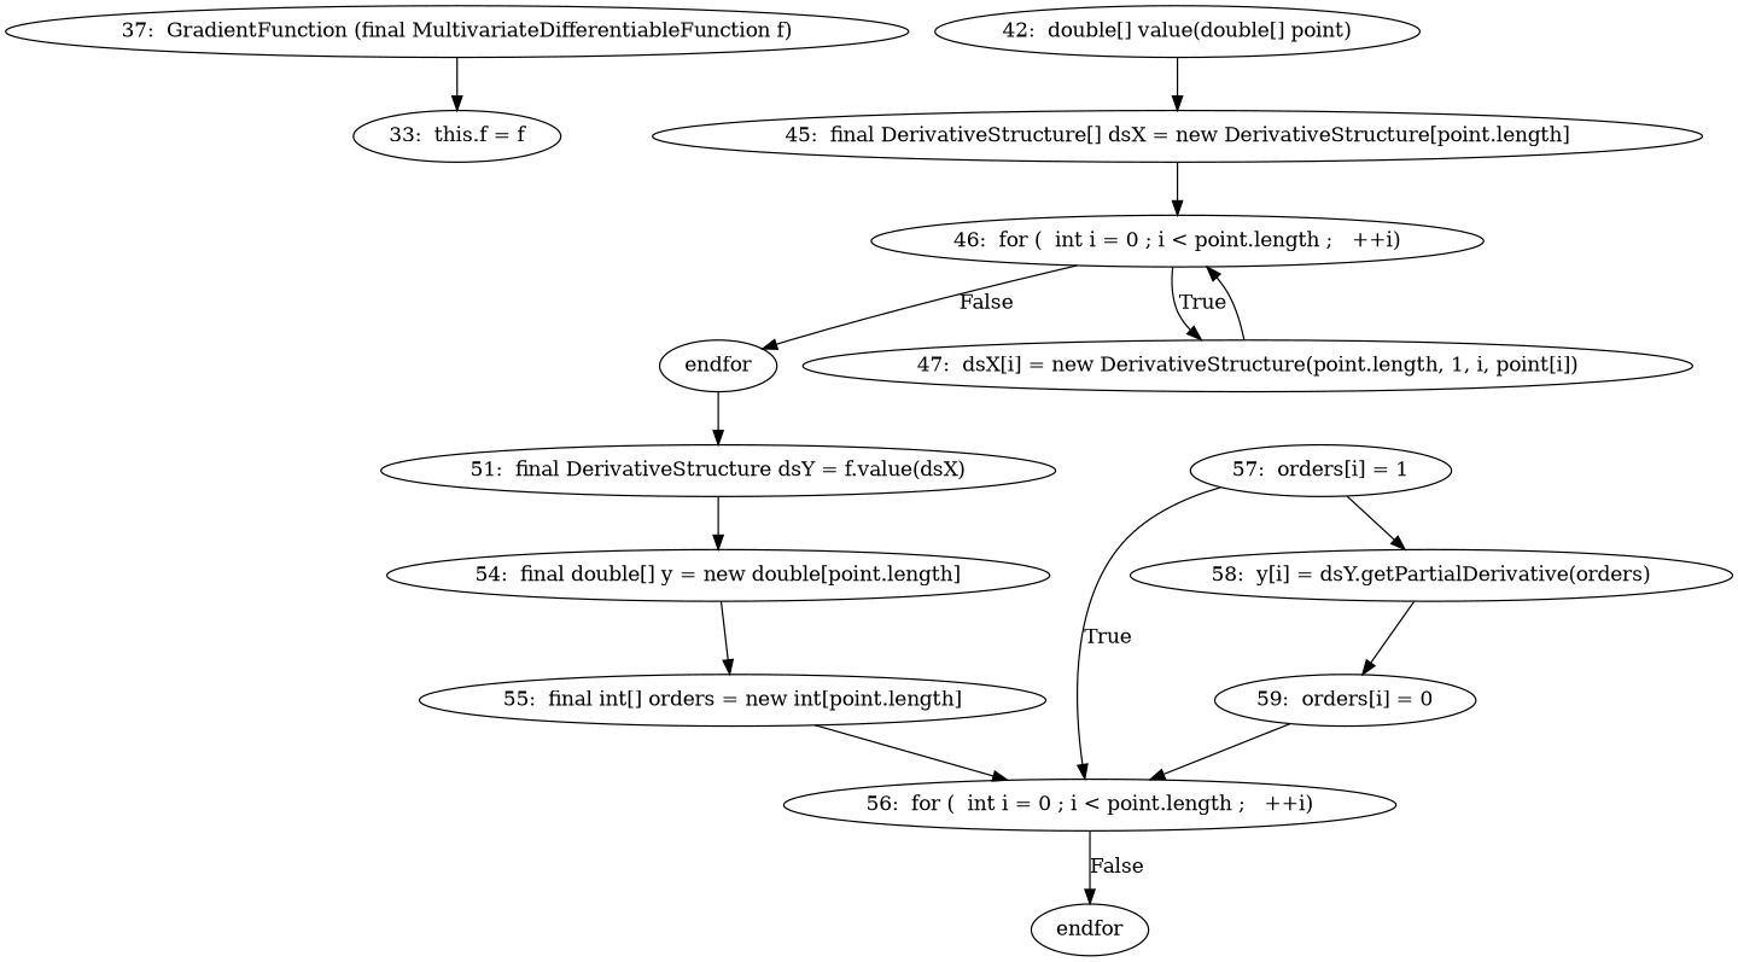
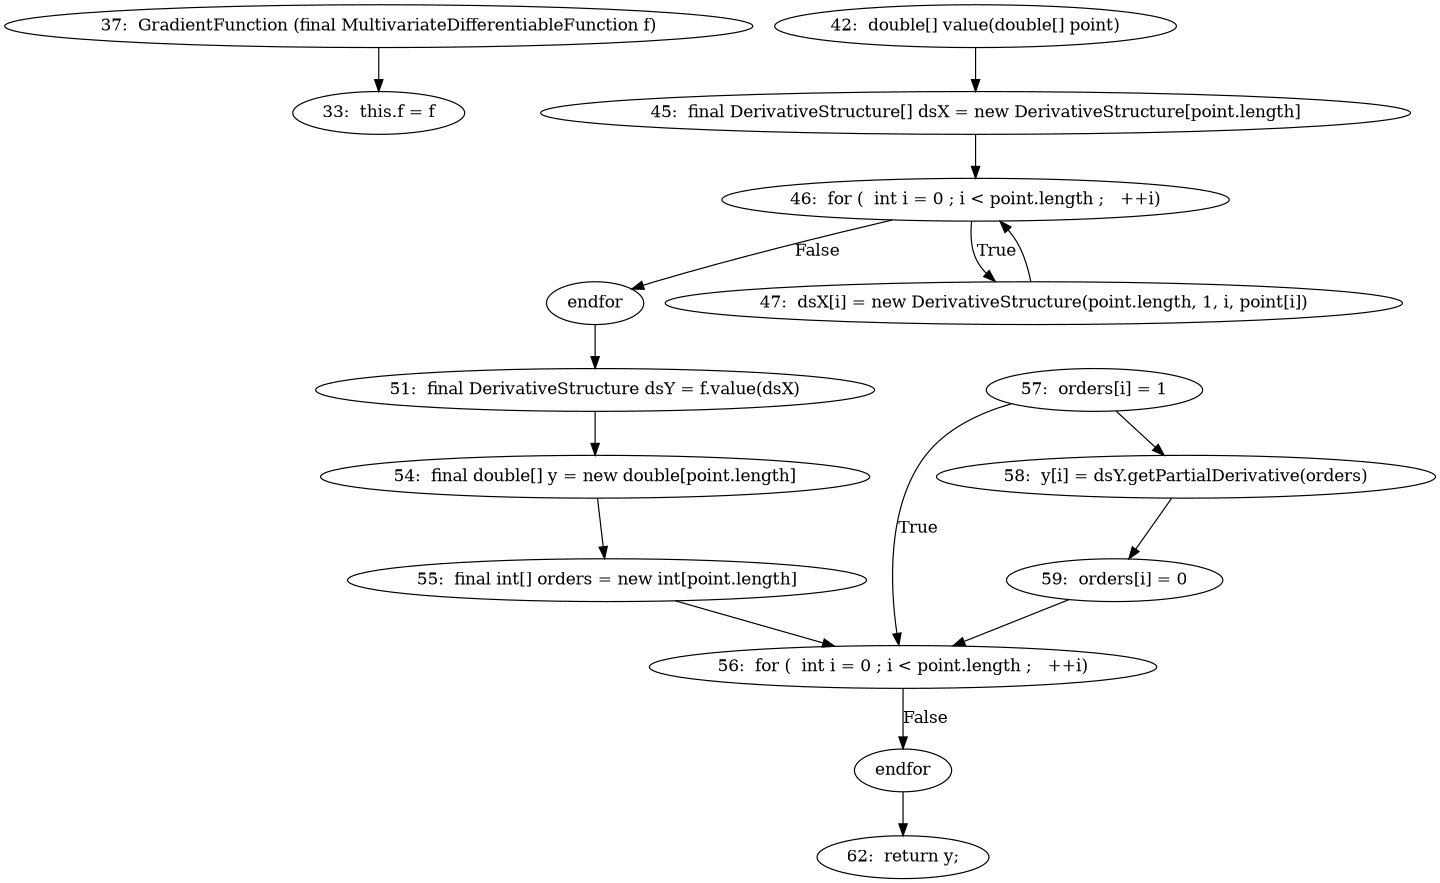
  digraph {
    n1 [label="37:  GradientFunction (final MultivariateDifferentiableFunction f)"]
    n2 [label="33:  this.f = f"]
    n3 [label="42:  double[] value(double[] point)"]
    n4 [label="45:  final DerivativeStructure[] dsX = new DerivativeStructure[point.length]"]
    n5 [label="46:  for (  int i = 0 ; i < point.length ;   ++i)"]
    n6 [label=endfor]
    n7 [label="47:  dsX[i] = new DerivativeStructure(point.length, 1, i, point[i])"]
    n8 [label="51:  final DerivativeStructure dsY = f.value(dsX)"]
    n9 [label="54:  final double[] y = new double[point.length]"]
    n10 [label="55:  final int[] orders = new int[point.length]"]
    n11 [label="56:  for (  int i = 0 ; i < point.length ;   ++i)"]
    n12 [label=endfor]
+   n13 [label="62:  return y;"]
    n14 [label="57:  orders[i] = 1"]
    n15 [label="58:  y[i] = dsY.getPartialDerivative(orders)"]
    n16 [label="59:  orders[i] = 0"]
    n1 -> n2
    n3 -> n4
    n4 -> n5
    n5 -> n6 [label=False]
    n5 -> n7 [label=True]
    n6 -> n8
    n7 -> n5
    n8 -> n9
    n9 -> n10
    n10 -> n11
    n11 -> n12 [label=False]
+   n12 -> n13
    n14 -> n11 [label=True]
    n14 -> n15
    n15 -> n16
    n16 -> n11
  }
